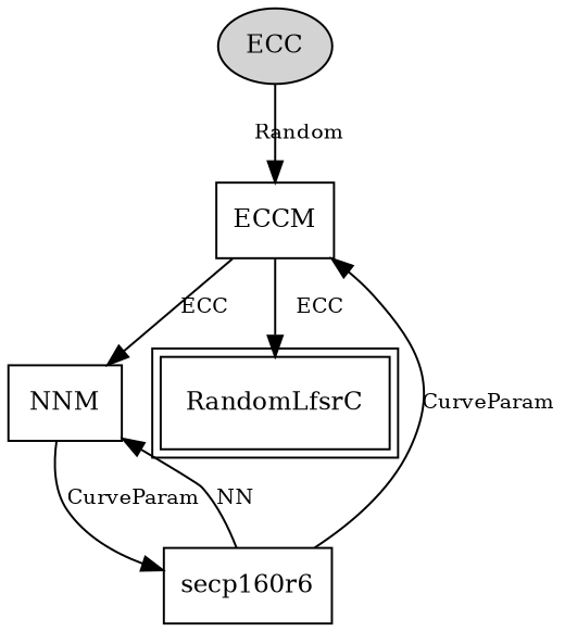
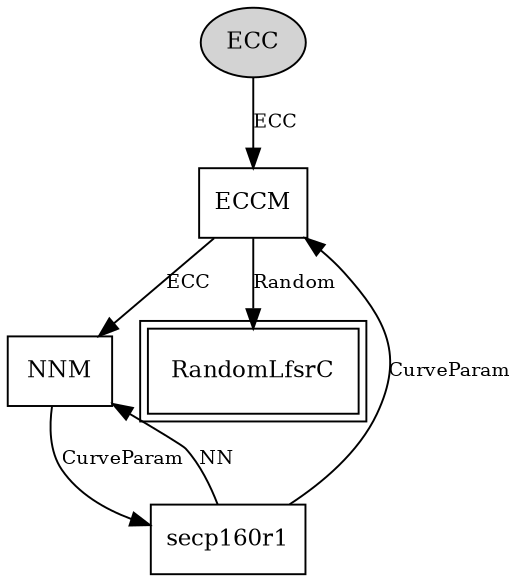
  digraph {
    node [fontsize=12 shape=box]
    edge [fontsize=10]
    n1 [label=ECC shape=ellipse style=filled]
    ECCM
    NNM
    RandomLfsrC [peripheries=2]
-   secp160r1 [label=secp160r6]
-   n1 -> ECCM [label=Random]
+   secp160r1
+   n1 -> ECCM [label=ECC]
    ECCM -> NNM [label=ECC]
-   ECCM -> RandomLfsrC [label=ECC]
+   ECCM -> RandomLfsrC [label=Random]
    NNM -> secp160r1 [label=CurveParam]
    secp160r1 -> ECCM [label=CurveParam]
    secp160r1 -> NNM [label=NN]
  }
